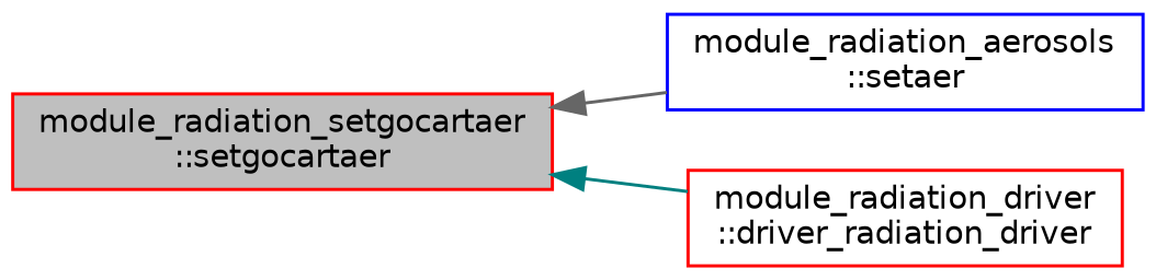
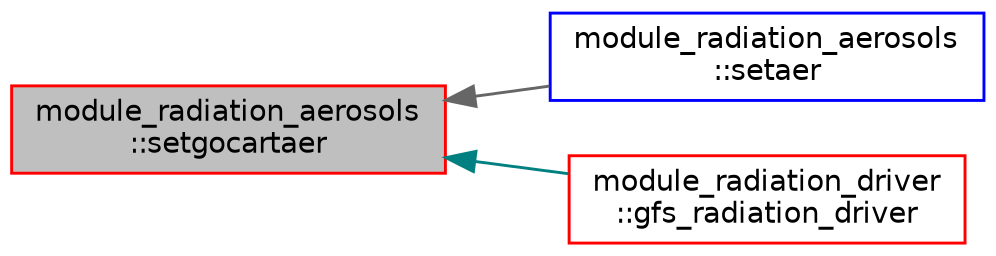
  digraph {
    rankdir=LR
    node [color=red fillcolor=white fontname=Helvetica fontsize=10 shape=record style=filled]
    edge [dir=back fontname=Helvetica fontsize=10 labelfontname=Helvetica labelfontsize=10 style=solid]
-   n1 [fillcolor=grey75 fontcolor=black height=0.2 label="module_radiation_setgocartaer\l::setgocartaer" width=0.4]
+   n1 [fillcolor=grey75 fontcolor=black height=0.2 label="module_radiation_aerosols\l::setgocartaer" width=0.4]
    n2 [color=blue height=0.2 label="module_radiation_aerosols\l::setaer" width=0.4]
-   n3 [height=0.2 label="module_radiation_driver\l::driver_radiation_driver" width=0.4]
+   n3 [height=0.2 label="module_radiation_driver\l::gfs_radiation_driver" width=0.4]
    n1 -> n2 [color=gray40]
    n1 -> n3 [color=teal]
  }
